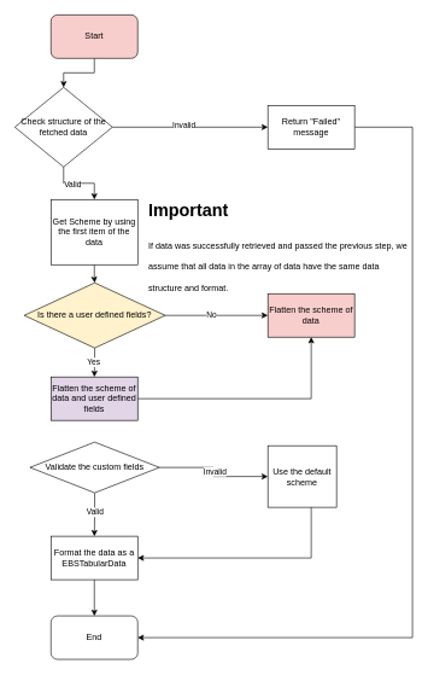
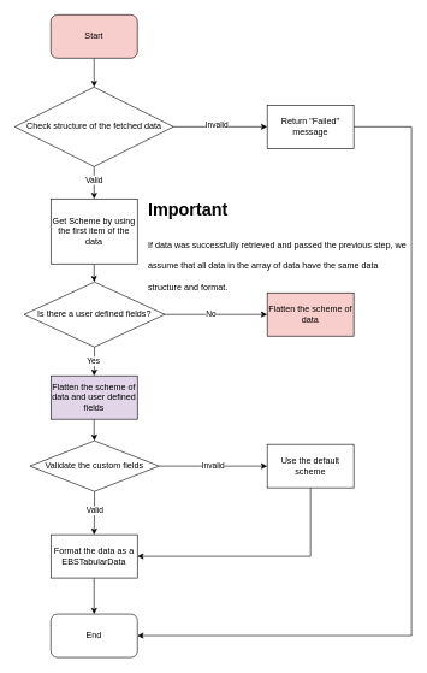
  <mxCell id="0" />
  <mxCell id="1" parent="0" />
  <mxCell id="2" value="" style="edgeStyle=orthogonalEdgeStyle;rounded=0;orthogonalLoop=1;jettySize=auto;html=1;entryX=0.5;entryY=0;entryDx=0;entryDy=0;" edge="1" parent="1" source="3" target="8"><mxGeometry relative="1" as="geometry"><mxPoint x="130" y="110" as="targetPoint" /></mxGeometry></mxCell>
  <mxCell id="3" value="Start" style="rounded=1;whiteSpace=wrap;html=1;fillColor=#f8cecc;" vertex="1" parent="1"><mxGeometry x="70" y="20" width="120" height="60" as="geometry" /></mxCell>
  <mxCell id="4" value="" style="edgeStyle=orthogonalEdgeStyle;rounded=0;orthogonalLoop=1;jettySize=auto;html=1;" edge="1" parent="1" source="8" target="10"><mxGeometry relative="1" as="geometry" /></mxCell>
  <mxCell id="5" value="Invalid" style="edgeLabel;html=1;align=center;verticalAlign=middle;resizable=0;points=[];" vertex="1" connectable="0" parent="4"><mxGeometry x="-0.092" y="3" relative="1" as="geometry"><mxPoint as="offset" /></mxGeometry></mxCell>
  <mxCell id="6" value="" style="edgeStyle=orthogonalEdgeStyle;rounded=0;orthogonalLoop=1;jettySize=auto;html=1;" edge="1" parent="1" source="8" target="12"><mxGeometry relative="1" as="geometry" /></mxCell>
  <mxCell id="7" value="Valid" style="edgeLabel;html=1;align=center;verticalAlign=middle;resizable=0;points=[];" vertex="1" connectable="0" parent="6"><mxGeometry x="-0.219" y="-1" relative="1" as="geometry"><mxPoint as="offset" /></mxGeometry></mxCell>
- <mxCell id="8" value="Check structure of the fetched data" style="rhombus;whiteSpace=wrap;html=1;" vertex="1" parent="1"><mxGeometry x="20" y="120" width="135" height="110" as="geometry" /></mxCell>
+ <mxCell id="8" value="Check structure of the fetched data" style="rhombus;whiteSpace=wrap;html=1;" vertex="1" parent="1"><mxGeometry x="20" y="120" width="220" height="110" as="geometry" /></mxCell>
  <mxCell id="9" style="edgeStyle=orthogonalEdgeStyle;rounded=0;orthogonalLoop=1;jettySize=auto;html=1;entryX=1;entryY=0.5;entryDx=0;entryDy=0;" edge="1" parent="1" source="10" target="29"><mxGeometry relative="1" as="geometry"><Array as="points"><mxPoint x="570" y="175" /><mxPoint x="570" y="880" /></Array></mxGeometry></mxCell>
  <mxCell id="10" value="Return &quot;Failed&quot; message" style="whiteSpace=wrap;html=1;" vertex="1" parent="1"><mxGeometry x="370" y="145" width="120" height="60" as="geometry" /></mxCell>
  <mxCell id="11" style="edgeStyle=orthogonalEdgeStyle;rounded=0;orthogonalLoop=1;jettySize=auto;html=1;" edge="1" parent="1" source="12" target="18"><mxGeometry relative="1" as="geometry"><mxPoint x="130" y="550" as="targetPoint" /></mxGeometry></mxCell>
  <mxCell id="12" value="Get Scheme by using the first item of the data" style="whiteSpace=wrap;html=1;" vertex="1" parent="1"><mxGeometry x="70" y="275" width="120" height="90" as="geometry" /></mxCell>
  <mxCell id="13" value="&lt;h1&gt;&lt;span&gt;Important&lt;/span&gt;&lt;/h1&gt;&lt;h1&gt;&lt;span style=&quot;font-size: 12px ; font-weight: 400&quot;&gt;If data was successfully retrieved and passed the previous step, we assume that all data in the array of data have the same data structure and format.&lt;/span&gt;&lt;/h1&gt;" style="text;html=1;strokeColor=none;fillColor=none;spacing=5;spacingTop=-20;whiteSpace=wrap;overflow=hidden;rounded=0;" vertex="1" parent="1"><mxGeometry x="200" y="270" width="370" height="145" as="geometry" /></mxCell>
  <mxCell id="14" style="edgeStyle=orthogonalEdgeStyle;rounded=0;orthogonalLoop=1;jettySize=auto;html=1;entryX=0;entryY=0.5;entryDx=0;entryDy=0;" edge="1" parent="1" source="18" target="21"><mxGeometry relative="1" as="geometry"><mxPoint x="370" y="535" as="targetPoint" /></mxGeometry></mxCell>
  <mxCell id="15" value="No" style="edgeLabel;html=1;align=center;verticalAlign=middle;resizable=0;points=[];" vertex="1" connectable="0" parent="14"><mxGeometry x="-0.113" y="1" relative="1" as="geometry"><mxPoint as="offset" /></mxGeometry></mxCell>
  <mxCell id="16" value="" style="edgeStyle=orthogonalEdgeStyle;rounded=0;orthogonalLoop=1;jettySize=auto;html=1;" edge="1" parent="1" source="18" target="20"><mxGeometry relative="1" as="geometry" /></mxCell>
  <mxCell id="17" value="Yes" style="edgeLabel;html=1;align=center;verticalAlign=middle;resizable=0;points=[];" vertex="1" connectable="0" parent="16"><mxGeometry x="-0.053" y="-2" relative="1" as="geometry"><mxPoint as="offset" /></mxGeometry></mxCell>
- <mxCell id="18" value="Is there a user defined fields?" style="rhombus;whiteSpace=wrap;html=1;fillColor=#fff2cc;" vertex="1" parent="1"><mxGeometry x="33" y="390" width="195" height="90" as="geometry" /></mxCell>
- <mxCell id="19" style="edgeStyle=orthogonalEdgeStyle;rounded=0;orthogonalLoop=1;jettySize=auto;html=1;" edge="1" parent="1" source="20" target="21"><mxGeometry relative="1" as="geometry"><mxPoint x="130.5" y="770" as="targetPoint" /></mxGeometry></mxCell>
+ <mxCell id="18" value="Is there a user defined fields?" style="rhombus;whiteSpace=wrap;html=1;" vertex="1" parent="1"><mxGeometry x="33" y="390" width="195" height="90" as="geometry" /></mxCell>
+ <mxCell id="19" style="edgeStyle=orthogonalEdgeStyle;rounded=0;orthogonalLoop=1;jettySize=auto;html=1;entryX=0.5;entryY=0;entryDx=0;entryDy=0;" edge="1" parent="1" source="20" target="26"><mxGeometry relative="1" as="geometry"><mxPoint x="130.5" y="770" as="targetPoint" /></mxGeometry></mxCell>
  <mxCell id="20" value="Flatten the scheme of data and user defined fields" style="whiteSpace=wrap;html=1;fillColor=#e1d5e7;" vertex="1" parent="1"><mxGeometry x="70" y="520" width="120" height="60" as="geometry" /></mxCell>
  <mxCell id="21" value="Flatten the scheme of data" style="rounded=0;whiteSpace=wrap;html=1;fillColor=#f8cecc;" vertex="1" parent="1"><mxGeometry x="370" y="405" width="120" height="60" as="geometry" /></mxCell>
  <mxCell id="22" style="edgeStyle=orthogonalEdgeStyle;rounded=0;orthogonalLoop=1;jettySize=auto;html=1;" edge="1" parent="1" source="26" target="28"><mxGeometry relative="1" as="geometry"><mxPoint x="360" y="815" as="targetPoint" /></mxGeometry></mxCell>
  <mxCell id="23" value="Invalid" style="edgeLabel;html=1;align=center;verticalAlign=middle;resizable=0;points=[];" vertex="1" connectable="0" parent="22"><mxGeometry x="-0.013" y="1" relative="1" as="geometry"><mxPoint as="offset" /></mxGeometry></mxCell>
  <mxCell id="24" value="" style="edgeStyle=orthogonalEdgeStyle;rounded=0;orthogonalLoop=1;jettySize=auto;html=1;entryX=0.5;entryY=0;entryDx=0;entryDy=0;" edge="1" parent="1" source="26" target="31"><mxGeometry relative="1" as="geometry"><mxPoint x="130" y="730" as="targetPoint" /></mxGeometry></mxCell>
  <mxCell id="25" value="Valid" style="edgeLabel;html=1;align=center;verticalAlign=middle;resizable=0;points=[];" vertex="1" connectable="0" parent="24"><mxGeometry x="-0.15" relative="1" as="geometry"><mxPoint as="offset" /></mxGeometry></mxCell>
  <mxCell id="26" value="Validate the custom fields" style="rhombus;whiteSpace=wrap;html=1;" vertex="1" parent="1"><mxGeometry x="41" y="610" width="179" height="70" as="geometry" /></mxCell>
  <mxCell id="27" style="edgeStyle=orthogonalEdgeStyle;rounded=0;orthogonalLoop=1;jettySize=auto;html=1;entryX=1;entryY=0.5;entryDx=0;entryDy=0;" edge="1" parent="1" source="28" target="31"><mxGeometry relative="1" as="geometry"><Array as="points"><mxPoint x="430" y="770" /></Array></mxGeometry></mxCell>
- <mxCell id="28" value="Use the default scheme" style="rounded=0;whiteSpace=wrap;html=1;" vertex="1" parent="1"><mxGeometry x="370" y="615" width="95" height="85" as="geometry" /></mxCell>
+ <mxCell id="28" value="Use the default scheme" style="rounded=0;whiteSpace=wrap;html=1;" vertex="1" parent="1"><mxGeometry x="370" y="615" width="120" height="60" as="geometry" /></mxCell>
  <mxCell id="29" value="End" style="rounded=1;whiteSpace=wrap;html=1;" vertex="1" parent="1"><mxGeometry x="70" y="850" width="120" height="60" as="geometry" /></mxCell>
  <mxCell id="30" style="edgeStyle=orthogonalEdgeStyle;rounded=0;orthogonalLoop=1;jettySize=auto;html=1;entryX=0.5;entryY=0;entryDx=0;entryDy=0;" edge="1" parent="1" source="31" target="29"><mxGeometry relative="1" as="geometry" /></mxCell>
  <mxCell id="31" value="Format the data as a EBSTabularData" style="rounded=0;whiteSpace=wrap;html=1;" vertex="1" parent="1"><mxGeometry x="70" y="740" width="120" height="60" as="geometry" /></mxCell>
